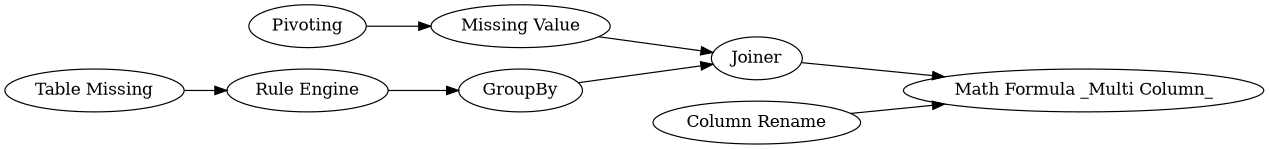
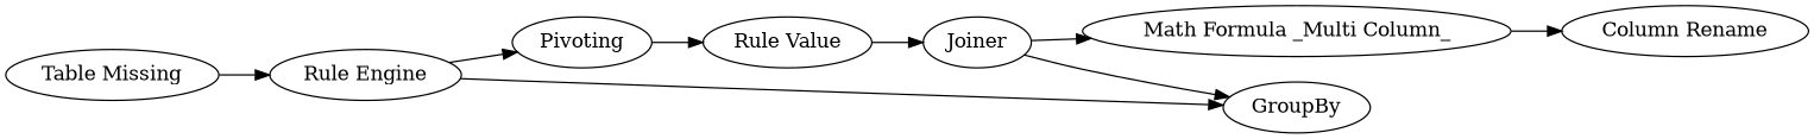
  digraph {
    rankdir=LR
    n1 [label=Pivoting]
-   n2 [label="Missing Value"]
+   n2 [label="Rule Value"]
    n3 [label=Joiner]
    n4 [label="Math Formula _Multi Column_"]
    n5 [label="Column Rename"]
    n6 [label="Rule Engine"]
    n7 [label=GroupBy]
    n8 [label="Table Missing"]
    n1 -> n2
    n2 -> n3
    n3 -> n4
-   n5 -> n4
+   n4 -> n5
+   n6 -> n1
    n6 -> n7
-   n7 -> n3
+   n3 -> n7
    n8 -> n6
  }
